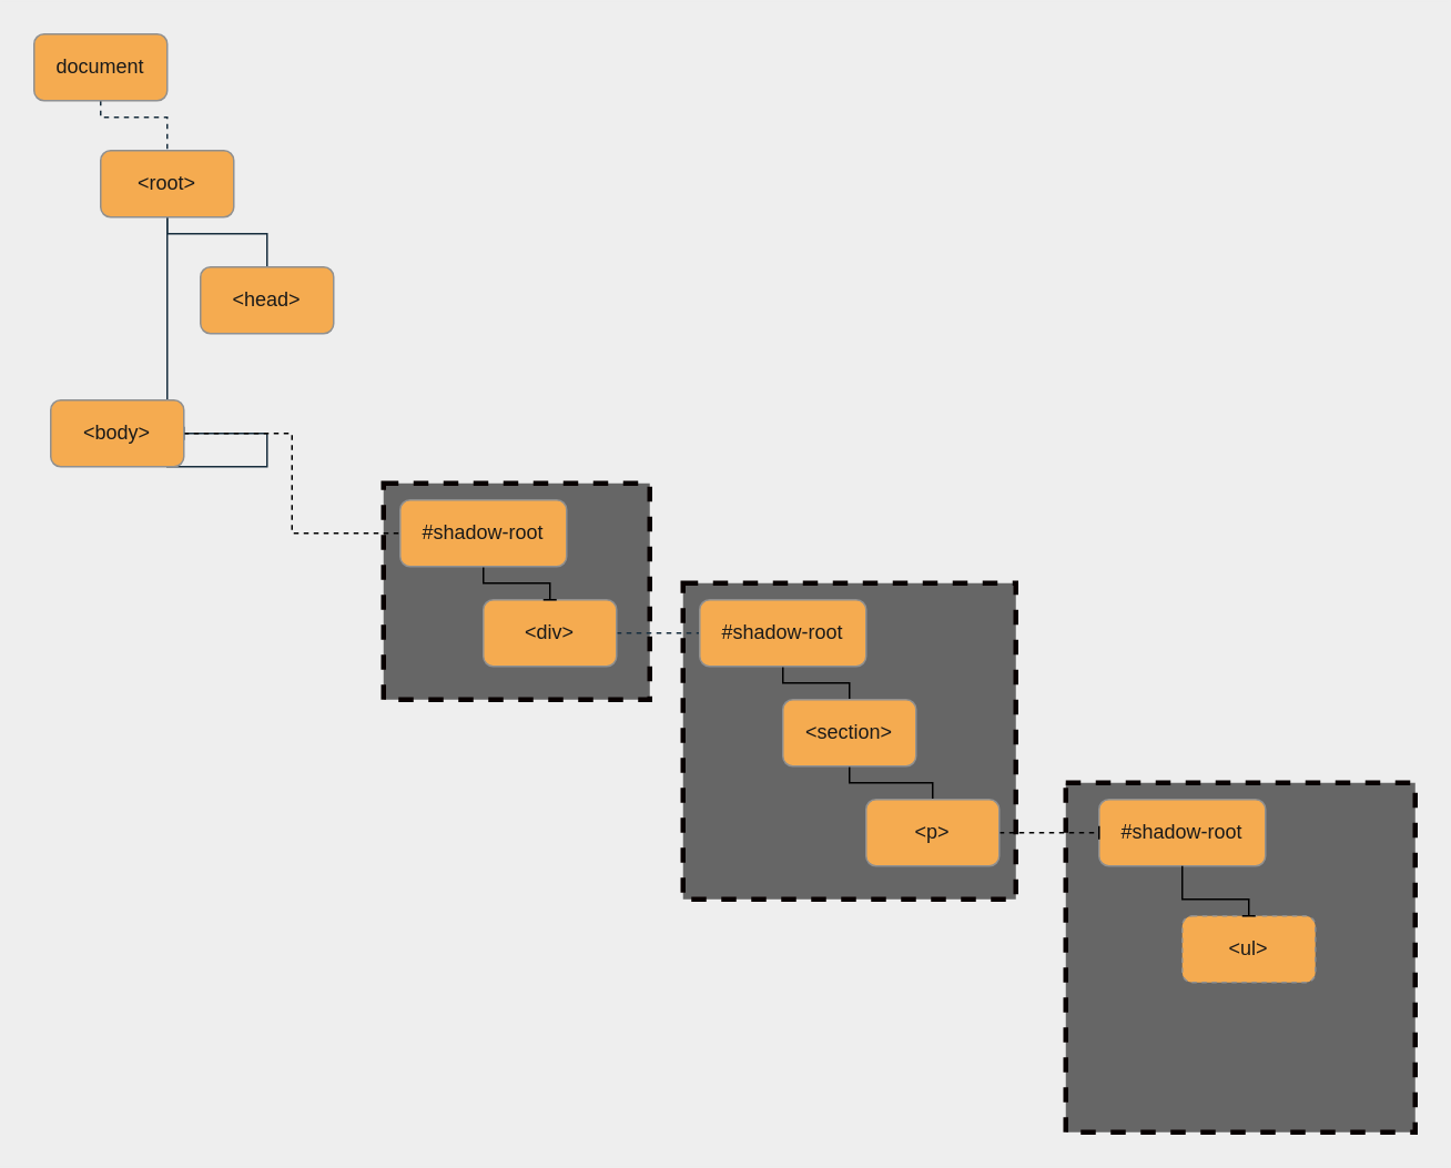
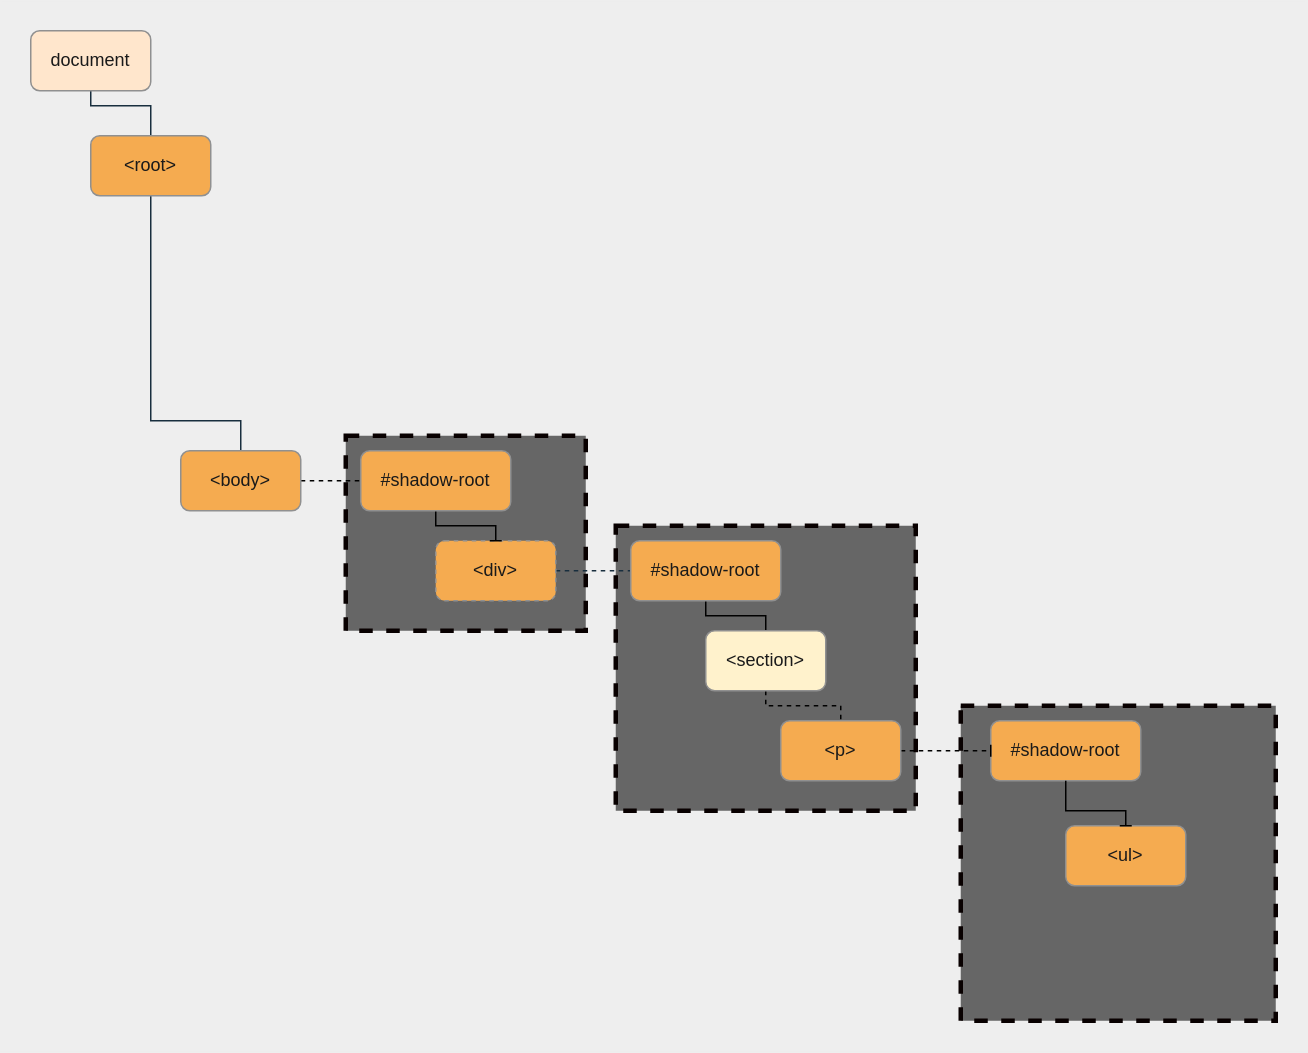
  <mxCell id="0" />
  <mxCell id="1" parent="0" />
  <mxCell id="2" value="" style="rounded=0;whiteSpace=wrap;html=1;sketch=0;fontColor=#1A1A1A;strokeColor=#080000;fillColor=#666666;strokeWidth=3;dashed=1;" vertex="1" parent="1"><mxGeometry x="230" y="290" width="160" height="130" as="geometry" /></mxCell>
  <mxCell id="3" value="" style="rounded=0;whiteSpace=wrap;html=1;sketch=0;fontColor=#1A1A1A;strokeColor=#080000;fillColor=#666666;strokeWidth=3;dashed=1;" parent="1" vertex="1"><mxGeometry x="410" y="350" width="200" height="190" as="geometry" /></mxCell>
- <mxCell id="4" style="edgeStyle=orthogonalEdgeStyle;rounded=0;orthogonalLoop=1;jettySize=auto;html=1;entryX=0.5;entryY=0;entryDx=0;entryDy=0;endArrow=baseDash;endFill=0;labelBackgroundColor=#EEEEEE;strokeColor=#182E3E;fontColor=#1A1A1A;dashed=1;" parent="1" source="5" target="8" edge="1"><mxGeometry relative="1" as="geometry"><mxPoint x="100" y="80" as="targetPoint" /><Array as="points"><mxPoint x="60" y="70" /><mxPoint x="100" y="70" /></Array></mxGeometry></mxCell>
- <mxCell id="5" value="document" style="rounded=1;whiteSpace=wrap;html=1;fillColor=#F5AB50;strokeColor=#909090;fontColor=#1A1A1A;" parent="1" vertex="1"><mxGeometry x="20" y="20" width="80" height="40" as="geometry" /></mxCell>
- <mxCell id="6" style="edgeStyle=orthogonalEdgeStyle;rounded=0;orthogonalLoop=1;jettySize=auto;html=1;entryX=0.5;entryY=0;entryDx=0;entryDy=0;endArrow=baseDash;endFill=0;labelBackgroundColor=#EEEEEE;strokeColor=#182E3E;fontColor=#1A1A1A;" parent="1" source="8" target="9" edge="1"><mxGeometry relative="1" as="geometry"><Array as="points"><mxPoint x="100" y="140" /><mxPoint x="160" y="140" /></Array></mxGeometry></mxCell>
+ <mxCell id="4" style="edgeStyle=orthogonalEdgeStyle;rounded=0;orthogonalLoop=1;jettySize=auto;html=1;entryX=0.5;entryY=0;entryDx=0;entryDy=0;endArrow=baseDash;endFill=0;labelBackgroundColor=#EEEEEE;strokeColor=#182E3E;fontColor=#1A1A1A;" parent="1" source="5" target="8" edge="1"><mxGeometry relative="1" as="geometry"><mxPoint x="100" y="80" as="targetPoint" /><Array as="points"><mxPoint x="60" y="70" /><mxPoint x="100" y="70" /></Array></mxGeometry></mxCell>
+ <mxCell id="5" value="document" style="rounded=1;whiteSpace=wrap;html=1;fillColor=#ffe6cc;strokeColor=#909090;fontColor=#1A1A1A;" parent="1" vertex="1"><mxGeometry x="20" y="20" width="80" height="40" as="geometry" /></mxCell>
  <mxCell id="7" style="edgeStyle=orthogonalEdgeStyle;rounded=0;orthogonalLoop=1;jettySize=auto;html=1;endArrow=baseDash;endFill=0;labelBackgroundColor=#EEEEEE;strokeColor=#182E3E;fontColor=#1A1A1A;" parent="1" source="8" target="11" edge="1"><mxGeometry relative="1" as="geometry"><Array as="points"><mxPoint x="100" y="280" /><mxPoint x="160" y="280" /></Array></mxGeometry></mxCell>
  <mxCell id="8" value="&amp;lt;root&amp;gt;" style="rounded=1;whiteSpace=wrap;html=1;fillColor=#F5AB50;strokeColor=#909090;fontColor=#1A1A1A;" parent="1" vertex="1"><mxGeometry x="60" y="90" width="80" height="40" as="geometry" /></mxCell>
- <mxCell id="9" value="&amp;lt;head&amp;gt;" style="rounded=1;whiteSpace=wrap;html=1;fillColor=#F5AB50;strokeColor=#909090;fontColor=#1A1A1A;" parent="1" vertex="1"><mxGeometry x="120" y="160" width="80" height="40" as="geometry" /></mxCell>
  <mxCell id="10" style="edgeStyle=orthogonalEdgeStyle;rounded=0;orthogonalLoop=1;jettySize=auto;html=1;entryX=0;entryY=0.5;entryDx=0;entryDy=0;endArrow=baseDash;endFill=0;dashed=1;" edge="1" parent="1" source="11" target="24"><mxGeometry relative="1" as="geometry" /></mxCell>
- <mxCell id="11" value="&amp;lt;body&amp;gt;" style="rounded=1;whiteSpace=wrap;html=1;fillColor=#F5AB50;strokeColor=#909090;fontColor=#1A1A1A;" parent="1" vertex="1"><mxGeometry x="30" y="240" width="80" height="40" as="geometry" /></mxCell>
+ <mxCell id="11" value="&amp;lt;body&amp;gt;" style="rounded=1;whiteSpace=wrap;html=1;fillColor=#F5AB50;strokeColor=#909090;fontColor=#1A1A1A;" parent="1" vertex="1"><mxGeometry x="120" y="300" width="80" height="40" as="geometry" /></mxCell>
  <mxCell id="12" style="edgeStyle=orthogonalEdgeStyle;rounded=0;orthogonalLoop=1;jettySize=auto;html=1;entryX=0;entryY=0.5;entryDx=0;entryDy=0;endArrow=baseDash;endFill=0;dashed=1;labelBackgroundColor=#EEEEEE;strokeColor=#182E3E;fontColor=#1A1A1A;" parent="1" source="13" target="15" edge="1"><mxGeometry relative="1" as="geometry" /></mxCell>
- <mxCell id="13" value="&amp;lt;div&amp;gt;" style="rounded=1;whiteSpace=wrap;html=1;fillColor=#F5AB50;strokeColor=#909090;fontColor=#1A1A1A;" parent="1" vertex="1"><mxGeometry x="290" y="360" width="80" height="40" as="geometry" /></mxCell>
+ <mxCell id="13" value="&amp;lt;div&amp;gt;" style="rounded=1;whiteSpace=wrap;html=1;fillColor=#F5AB50;strokeColor=#909090;fontColor=#1A1A1A;dashed=1;" parent="1" vertex="1"><mxGeometry x="290" y="360" width="80" height="40" as="geometry" /></mxCell>
  <mxCell id="14" style="edgeStyle=orthogonalEdgeStyle;rounded=0;orthogonalLoop=1;jettySize=auto;html=1;entryX=0.5;entryY=0;entryDx=0;entryDy=0;endArrow=baseDash;endFill=0;" parent="1" source="15" target="17" edge="1"><mxGeometry relative="1" as="geometry"><Array as="points"><mxPoint x="470" y="410" /><mxPoint x="510" y="410" /></Array></mxGeometry></mxCell>
  <mxCell id="15" value="#shadow-root" style="rounded=1;whiteSpace=wrap;html=1;fillColor=#F5AB50;strokeColor=#909090;fontColor=#1A1A1A;" parent="1" vertex="1"><mxGeometry x="420" y="360" width="100" height="40" as="geometry" /></mxCell>
- <mxCell id="16" style="edgeStyle=orthogonalEdgeStyle;rounded=0;orthogonalLoop=1;jettySize=auto;html=1;entryX=0.5;entryY=0;entryDx=0;entryDy=0;endArrow=baseDash;endFill=0;" edge="1" parent="1" source="17" target="26"><mxGeometry relative="1" as="geometry"><Array as="points"><mxPoint x="510" y="470" /><mxPoint x="560" y="470" /></Array></mxGeometry></mxCell>
- <mxCell id="17" value="&amp;lt;section&amp;gt;" style="rounded=1;whiteSpace=wrap;html=1;fillColor=#F5AB50;strokeColor=#909090;fontColor=#1A1A1A;" parent="1" vertex="1"><mxGeometry x="470" y="420" width="80" height="40" as="geometry" /></mxCell>
+ <mxCell id="16" style="edgeStyle=orthogonalEdgeStyle;rounded=0;orthogonalLoop=1;jettySize=auto;html=1;entryX=0.5;entryY=0;entryDx=0;entryDy=0;endArrow=baseDash;endFill=0;dashed=1;" edge="1" parent="1" source="17" target="26"><mxGeometry relative="1" as="geometry"><Array as="points"><mxPoint x="510" y="470" /><mxPoint x="560" y="470" /></Array></mxGeometry></mxCell>
+ <mxCell id="17" value="&amp;lt;section&amp;gt;" style="rounded=1;whiteSpace=wrap;html=1;fillColor=#fff2cc;strokeColor=#909090;fontColor=#1A1A1A;" parent="1" vertex="1"><mxGeometry x="470" y="420" width="80" height="40" as="geometry" /></mxCell>
  <mxCell id="18" value="" style="group" parent="1" vertex="1" connectable="0"><mxGeometry x="640" y="470" width="210" height="210" as="geometry" /></mxCell>
  <mxCell id="19" value="" style="rounded=0;whiteSpace=wrap;html=1;sketch=0;fontColor=#1A1A1A;strokeColor=#080000;fillColor=#666666;strokeWidth=3;dashed=1;" parent="18" vertex="1"><mxGeometry width="210" height="210" as="geometry" /></mxCell>
- <mxCell id="20" value="&amp;lt;ul&amp;gt;" style="rounded=1;whiteSpace=wrap;html=1;fillColor=#F5AB50;strokeColor=#909090;fontColor=#1A1A1A;dashed=1;" parent="18" vertex="1"><mxGeometry x="70" y="80" width="80" height="40" as="geometry" /></mxCell>
+ <mxCell id="20" value="&amp;lt;ul&amp;gt;" style="rounded=1;whiteSpace=wrap;html=1;fillColor=#F5AB50;strokeColor=#909090;fontColor=#1A1A1A;" parent="18" vertex="1"><mxGeometry x="70" y="80" width="80" height="40" as="geometry" /></mxCell>
  <mxCell id="21" value="#shadow-root" style="rounded=1;whiteSpace=wrap;html=1;fillColor=#F5AB50;strokeColor=#909090;fontColor=#1A1A1A;" parent="18" vertex="1"><mxGeometry x="20" y="10" width="100" height="40" as="geometry" /></mxCell>
  <mxCell id="22" style="edgeStyle=orthogonalEdgeStyle;rounded=0;orthogonalLoop=1;jettySize=auto;html=1;endArrow=baseDash;endFill=0;" parent="18" source="21" target="20" edge="1"><mxGeometry relative="1" as="geometry" /></mxCell>
  <mxCell id="23" style="edgeStyle=orthogonalEdgeStyle;rounded=0;orthogonalLoop=1;jettySize=auto;html=1;entryX=0.5;entryY=0;entryDx=0;entryDy=0;endArrow=baseDash;endFill=0;" edge="1" parent="1" source="24" target="13"><mxGeometry relative="1" as="geometry"><Array as="points"><mxPoint x="290" y="350" /><mxPoint x="330" y="350" /></Array></mxGeometry></mxCell>
  <mxCell id="24" value="#shadow-root" style="rounded=1;whiteSpace=wrap;html=1;fillColor=#F5AB50;strokeColor=#909090;fontColor=#1A1A1A;" vertex="1" parent="1"><mxGeometry x="240" y="300" width="100" height="40" as="geometry" /></mxCell>
  <mxCell id="25" style="edgeStyle=orthogonalEdgeStyle;rounded=0;orthogonalLoop=1;jettySize=auto;html=1;endArrow=baseDash;endFill=0;dashed=1;" edge="1" parent="1" source="26" target="21"><mxGeometry relative="1" as="geometry" /></mxCell>
  <mxCell id="26" value="&amp;lt;p&amp;gt;" style="rounded=1;whiteSpace=wrap;html=1;fillColor=#F5AB50;strokeColor=#909090;fontColor=#1A1A1A;" vertex="1" parent="1"><mxGeometry x="520" y="480" width="80" height="40" as="geometry" /></mxCell>
